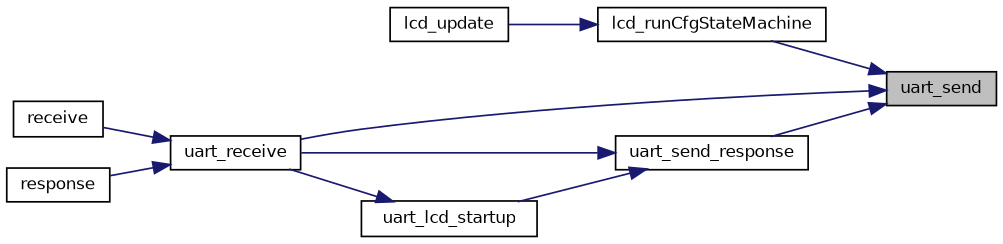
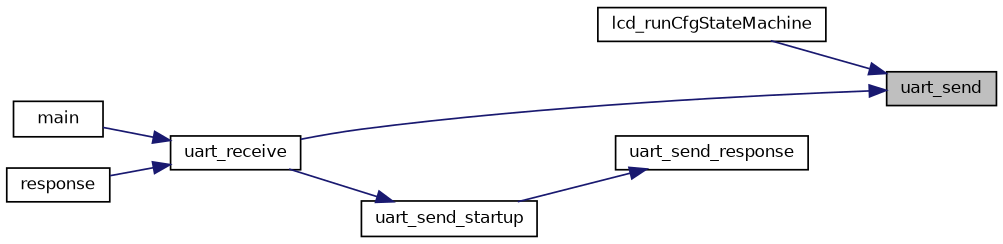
  digraph {
    fontname="DejaVu Sans"
    rankdir=RL
    node [color=black fillcolor=white fontname="DejaVu Sans" fontsize=10 shape=record style=filled]
    edge [color=midnightblue dir=back fontname="DejaVu Sans" fontsize=10 labelfontname=Helvetica labelfontsize=10 style=solid]
    n1 [fillcolor=grey75 fontcolor=black height=0.2 label=uart_send width=0.4]
    n2 [height=0.2 label=lcd_runCfgStateMachine width=0.4]
    n3 [height=0.2 label=uart_receive width=0.4]
    n4 [height=0.2 label=uart_send_response width=0.4]
-   n5 [height=0.2 label=lcd_update width=0.4]
-   n6 [height=0.2 label=receive width=0.4]
+   n6 [height=0.2 label=main width=0.4]
    n7 [height=0.2 label=response width=0.4]
-   n8 [height=0.2 label=uart_lcd_startup width=0.4]
+   n8 [height=0.2 label=uart_send_startup width=0.4]
    n1 -> n2
    n1 -> n3
-   n1 -> n4
-   n2 -> n5
    n3 -> n6
    n3 -> n7
-   n4 -> n3
    n4 -> n8
    n8 -> n3
  }
